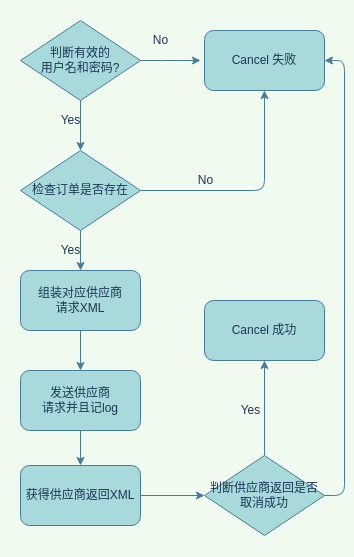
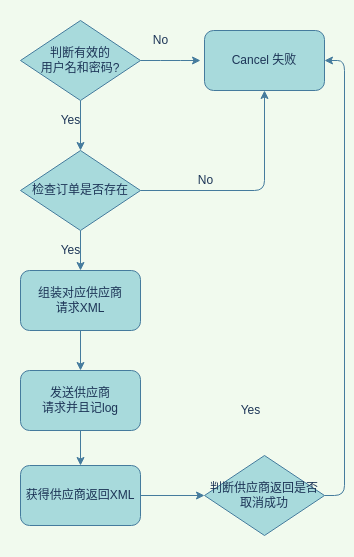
  <mxCell id="0" />
  <mxCell id="1" parent="0" />
  <mxCell id="2" style="edgeStyle=orthogonalEdgeStyle;curved=0;rounded=1;sketch=0;orthogonalLoop=1;jettySize=auto;html=1;exitX=0.5;exitY=1;exitDx=0;exitDy=0;entryX=0.5;entryY=0;entryDx=0;entryDy=0;strokeColor=#457B9D;fillColor=#A8DADC;fontColor=#1D3557;" edge="1" parent="1" source="4" target="8"><mxGeometry relative="1" as="geometry" /></mxCell>
  <mxCell id="3" style="edgeStyle=orthogonalEdgeStyle;curved=0;rounded=1;sketch=0;orthogonalLoop=1;jettySize=auto;html=1;exitX=1;exitY=0.5;exitDx=0;exitDy=0;strokeColor=#457B9D;fillColor=#A8DADC;fontColor=#1D3557;" edge="1" parent="1" source="4"><mxGeometry relative="1" as="geometry"><mxPoint x="200" y="60" as="targetPoint" /></mxGeometry></mxCell>
  <mxCell id="4" value="判断有效的&lt;br&gt;用户名和密码?" style="rhombus;whiteSpace=wrap;html=1;rounded=0;sketch=0;strokeColor=#457B9D;fillColor=#A8DADC;fontColor=#1D3557;" vertex="1" parent="1"><mxGeometry x="20" y="20" width="120" height="80" as="geometry" /></mxCell>
  <mxCell id="5" value="Cancel 失败" style="rounded=1;whiteSpace=wrap;html=1;sketch=0;strokeColor=#457B9D;fillColor=#A8DADC;fontColor=#1D3557;" vertex="1" parent="1"><mxGeometry x="204" y="30" width="120" height="60" as="geometry" /></mxCell>
  <mxCell id="6" style="edgeStyle=orthogonalEdgeStyle;curved=0;rounded=1;sketch=0;orthogonalLoop=1;jettySize=auto;html=1;exitX=0.5;exitY=1;exitDx=0;exitDy=0;entryX=0.5;entryY=0;entryDx=0;entryDy=0;strokeColor=#457B9D;fillColor=#A8DADC;fontColor=#1D3557;" edge="1" parent="1" source="8" target="10"><mxGeometry relative="1" as="geometry" /></mxCell>
  <mxCell id="7" style="edgeStyle=orthogonalEdgeStyle;curved=0;rounded=1;sketch=0;orthogonalLoop=1;jettySize=auto;html=1;exitX=1;exitY=0.5;exitDx=0;exitDy=0;entryX=0.5;entryY=1;entryDx=0;entryDy=0;strokeColor=#457B9D;fillColor=#A8DADC;fontColor=#1D3557;" edge="1" parent="1" source="8" target="5"><mxGeometry relative="1" as="geometry" /></mxCell>
  <mxCell id="8" value="检查订单是否存在" style="rhombus;whiteSpace=wrap;html=1;rounded=0;sketch=0;strokeColor=#457B9D;fillColor=#A8DADC;fontColor=#1D3557;" vertex="1" parent="1"><mxGeometry x="20" y="150" width="120" height="80" as="geometry" /></mxCell>
  <mxCell id="9" style="edgeStyle=orthogonalEdgeStyle;curved=0;rounded=1;sketch=0;orthogonalLoop=1;jettySize=auto;html=1;exitX=0.5;exitY=1;exitDx=0;exitDy=0;entryX=0.5;entryY=0;entryDx=0;entryDy=0;strokeColor=#457B9D;fillColor=#A8DADC;fontColor=#1D3557;" edge="1" parent="1" source="10" target="12"><mxGeometry relative="1" as="geometry" /></mxCell>
  <mxCell id="10" value="组装对应供应商&lt;br&gt;请求XML" style="rounded=1;whiteSpace=wrap;html=1;sketch=0;strokeColor=#457B9D;fillColor=#A8DADC;fontColor=#1D3557;" vertex="1" parent="1"><mxGeometry x="20" y="270" width="120" height="60" as="geometry" /></mxCell>
  <mxCell id="11" style="edgeStyle=orthogonalEdgeStyle;curved=0;rounded=1;sketch=0;orthogonalLoop=1;jettySize=auto;html=1;exitX=0.5;exitY=1;exitDx=0;exitDy=0;entryX=0.5;entryY=0;entryDx=0;entryDy=0;strokeColor=#457B9D;fillColor=#A8DADC;fontColor=#1D3557;" edge="1" parent="1" source="12" target="14"><mxGeometry relative="1" as="geometry" /></mxCell>
  <mxCell id="12" value="发送供应商&lt;br&gt;请求并且记log" style="rounded=1;whiteSpace=wrap;html=1;sketch=0;strokeColor=#457B9D;fillColor=#A8DADC;fontColor=#1D3557;" vertex="1" parent="1"><mxGeometry x="20" y="370" width="120" height="60" as="geometry" /></mxCell>
  <mxCell id="13" style="edgeStyle=orthogonalEdgeStyle;curved=0;rounded=1;sketch=0;orthogonalLoop=1;jettySize=auto;html=1;exitX=1;exitY=0.5;exitDx=0;exitDy=0;strokeColor=#457B9D;fillColor=#A8DADC;fontColor=#1D3557;" edge="1" parent="1" source="14" target="17"><mxGeometry relative="1" as="geometry" /></mxCell>
  <mxCell id="14" value="获得供应商返回XML" style="rounded=1;whiteSpace=wrap;html=1;sketch=0;strokeColor=#457B9D;fillColor=#A8DADC;fontColor=#1D3557;" vertex="1" parent="1"><mxGeometry x="20" y="465" width="120" height="60" as="geometry" /></mxCell>
- <mxCell id="15" style="edgeStyle=orthogonalEdgeStyle;curved=0;rounded=1;sketch=0;orthogonalLoop=1;jettySize=auto;html=1;exitX=0.5;exitY=0;exitDx=0;exitDy=0;entryX=0.5;entryY=1;entryDx=0;entryDy=0;strokeColor=#457B9D;fillColor=#A8DADC;fontColor=#1D3557;" edge="1" parent="1" source="17" target="18"><mxGeometry relative="1" as="geometry" /></mxCell>
  <mxCell id="16" style="edgeStyle=orthogonalEdgeStyle;curved=0;rounded=1;sketch=0;orthogonalLoop=1;jettySize=auto;html=1;exitX=1;exitY=0.5;exitDx=0;exitDy=0;entryX=1;entryY=0.5;entryDx=0;entryDy=0;strokeColor=#457B9D;fillColor=#A8DADC;fontColor=#1D3557;" edge="1" parent="1" source="17" target="5"><mxGeometry relative="1" as="geometry" /></mxCell>
  <mxCell id="17" value="判断供应商返回是否取消成功" style="rhombus;whiteSpace=wrap;html=1;rounded=0;sketch=0;strokeColor=#457B9D;fillColor=#A8DADC;fontColor=#1D3557;" vertex="1" parent="1"><mxGeometry x="204" y="455" width="120" height="80" as="geometry" /></mxCell>
- <mxCell id="18" value="Cancel 成功" style="rounded=1;whiteSpace=wrap;html=1;sketch=0;strokeColor=#457B9D;fillColor=#A8DADC;fontColor=#1D3557;" vertex="1" parent="1"><mxGeometry x="204" y="300" width="120" height="60" as="geometry" /></mxCell>
  <mxCell id="19" value="Yes" style="text;html=1;align=center;verticalAlign=middle;resizable=0;points=[];autosize=1;fontColor=#1D3557;" vertex="1" parent="1"><mxGeometry x="50" y="110" width="40" height="20" as="geometry" /></mxCell>
  <mxCell id="20" value="No" style="text;html=1;align=center;verticalAlign=middle;resizable=0;points=[];autosize=1;fontColor=#1D3557;" vertex="1" parent="1"><mxGeometry x="145" y="30" width="30" height="20" as="geometry" /></mxCell>
  <mxCell id="21" value="No" style="text;html=1;align=center;verticalAlign=middle;resizable=0;points=[];autosize=1;fontColor=#1D3557;" vertex="1" parent="1"><mxGeometry x="190" y="170" width="30" height="20" as="geometry" /></mxCell>
  <mxCell id="22" value="Yes" style="text;html=1;align=center;verticalAlign=middle;resizable=0;points=[];autosize=1;fontColor=#1D3557;" vertex="1" parent="1"><mxGeometry x="50" y="240" width="40" height="20" as="geometry" /></mxCell>
  <mxCell id="23" value="Yes" style="text;html=1;align=center;verticalAlign=middle;resizable=0;points=[];autosize=1;fontColor=#1D3557;" vertex="1" parent="1"><mxGeometry x="230" y="400" width="40" height="20" as="geometry" /></mxCell>
